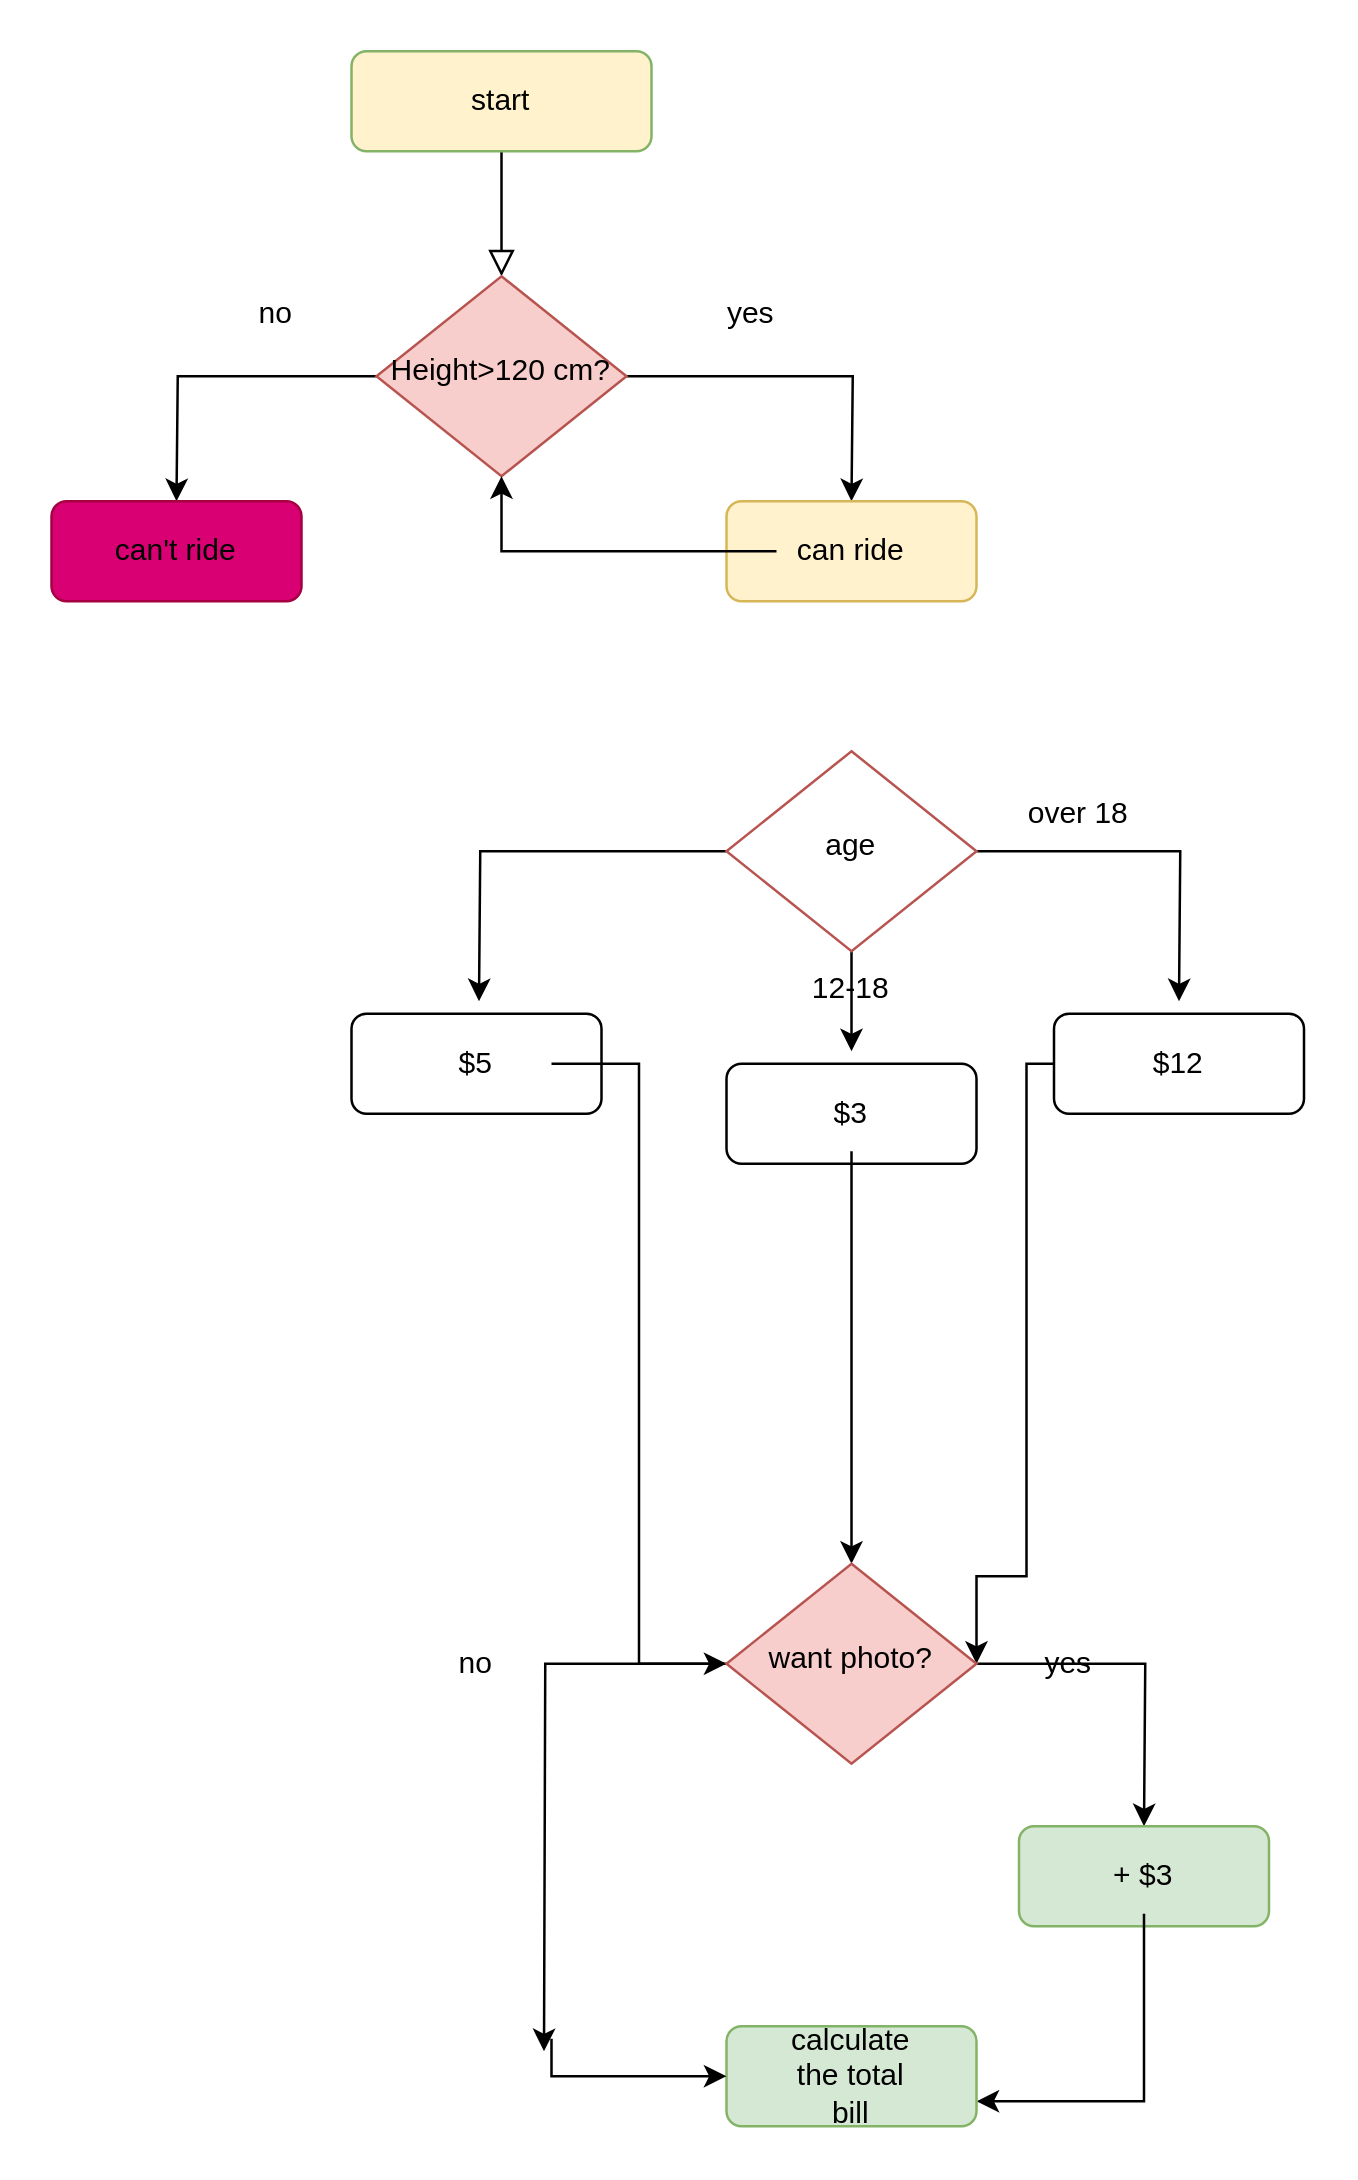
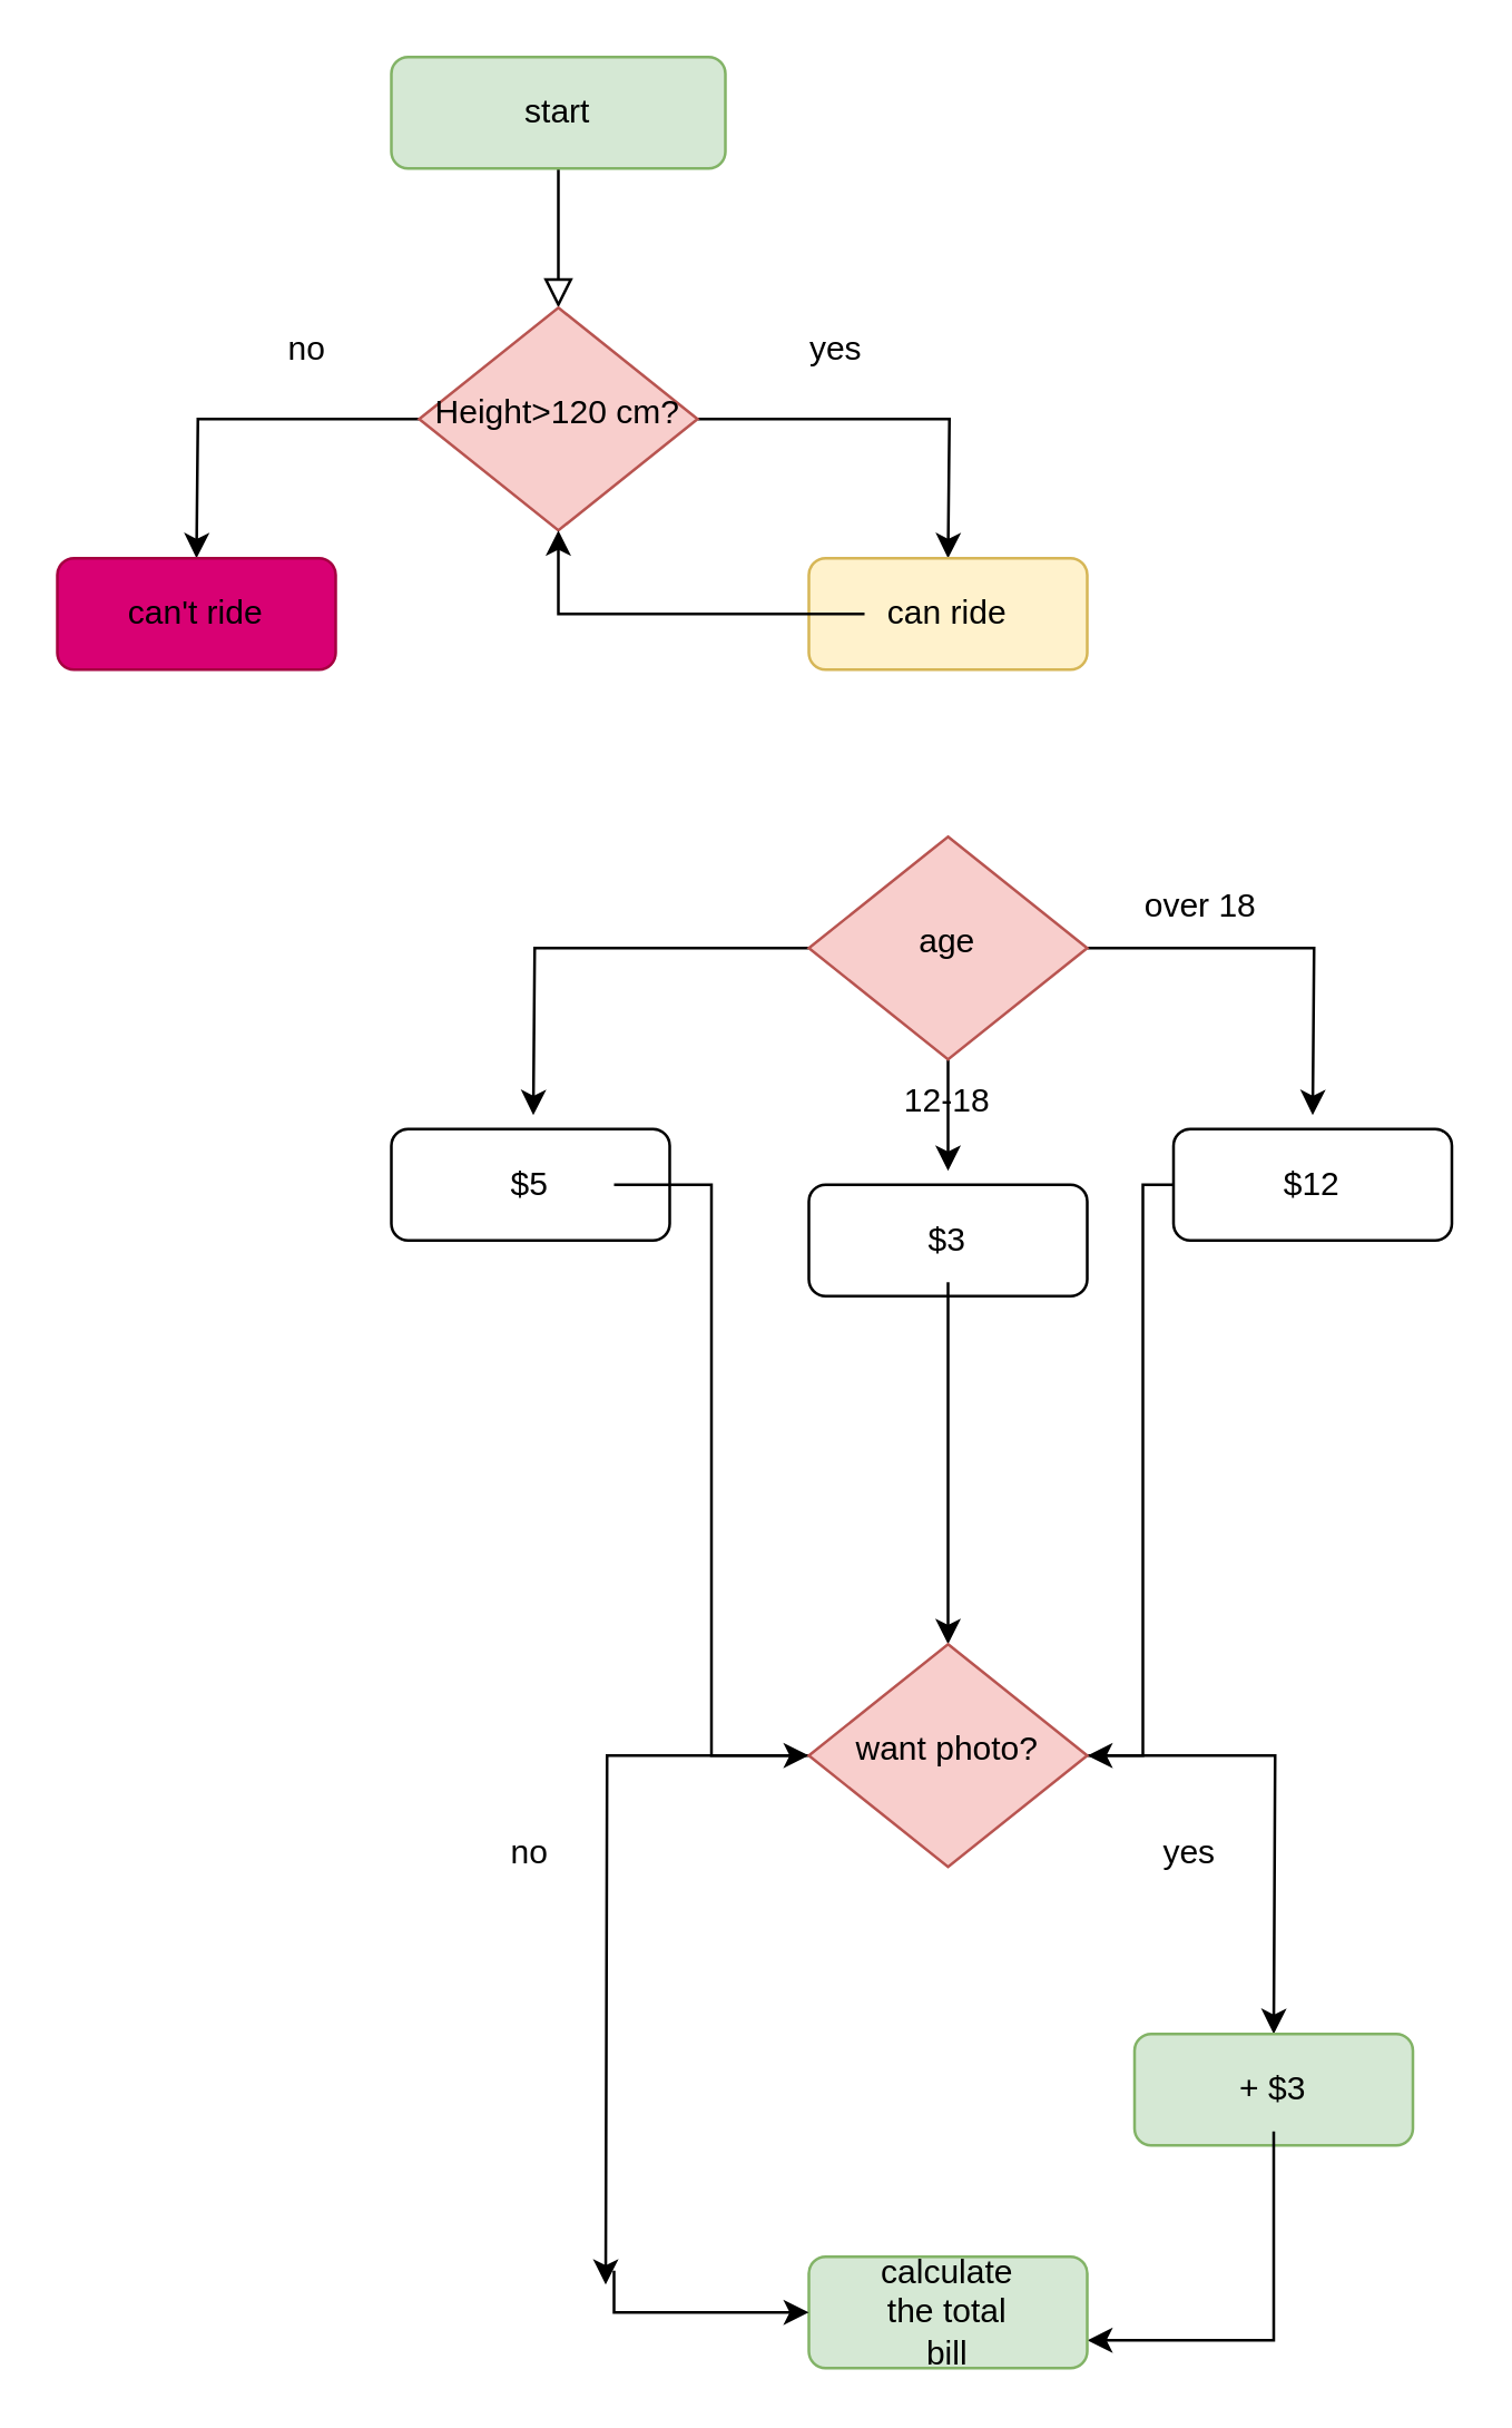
  <mxCell id="0" />
  <mxCell id="1" parent="0" />
  <mxCell id="2" value="" style="rounded=0;html=1;jettySize=auto;orthogonalLoop=1;fontSize=11;endArrow=block;endFill=0;endSize=8;strokeWidth=1;shadow=0;labelBackgroundColor=none;edgeStyle=orthogonalEdgeStyle;" parent="1" source="3" target="6" edge="1"><mxGeometry relative="1" as="geometry" /></mxCell>
- <mxCell id="3" value="start" style="rounded=1;whiteSpace=wrap;html=1;fontSize=12;glass=0;strokeWidth=1;shadow=0;fillColor=#fff2cc;strokeColor=#82b366;" parent="1" vertex="1"><mxGeometry x="140" y="20" width="120" height="40" as="geometry" /></mxCell>
+ <mxCell id="3" value="start" style="rounded=1;whiteSpace=wrap;html=1;fontSize=12;glass=0;strokeWidth=1;shadow=0;fillColor=#d5e8d4;strokeColor=#82b366;" parent="1" vertex="1"><mxGeometry x="140" y="20" width="120" height="40" as="geometry" /></mxCell>
  <mxCell id="4" value="" style="edgeStyle=orthogonalEdgeStyle;rounded=0;orthogonalLoop=1;jettySize=auto;html=1;" parent="1" source="6" edge="1"><mxGeometry relative="1" as="geometry"><mxPoint x="70" y="200" as="targetPoint" /></mxGeometry></mxCell>
  <mxCell id="5" style="edgeStyle=orthogonalEdgeStyle;rounded=0;orthogonalLoop=1;jettySize=auto;html=1;" parent="1" source="6" edge="1"><mxGeometry relative="1" as="geometry"><mxPoint x="340" y="200" as="targetPoint" /></mxGeometry></mxCell>
  <mxCell id="6" value="Height&amp;gt;120 cm?" style="rhombus;whiteSpace=wrap;html=1;shadow=0;fontFamily=Helvetica;fontSize=12;align=center;strokeWidth=1;spacing=6;spacingTop=-4;fillColor=#f8cecc;strokeColor=#b85450;" parent="1" vertex="1"><mxGeometry x="150" y="110" width="100" height="80" as="geometry" /></mxCell>
  <mxCell id="7" value="" style="rounded=1;whiteSpace=wrap;html=1;fillColor=#d80073;strokeColor=#A50040;fontColor=#ffffff;" parent="1" vertex="1"><mxGeometry x="20" y="200" width="100" height="40" as="geometry" /></mxCell>
  <mxCell id="8" value="" style="rounded=1;whiteSpace=wrap;html=1;fillColor=#fff2cc;strokeColor=#d6b656;" parent="1" vertex="1"><mxGeometry x="290" y="200" width="100" height="40" as="geometry" /></mxCell>
  <mxCell id="9" value="no" style="text;html=1;strokeColor=none;fillColor=none;align=center;verticalAlign=middle;whiteSpace=wrap;rounded=0;" parent="1" vertex="1"><mxGeometry x="80" y="110" width="60" height="30" as="geometry" /></mxCell>
  <mxCell id="10" value="yes" style="text;html=1;strokeColor=none;fillColor=none;align=center;verticalAlign=middle;whiteSpace=wrap;rounded=0;" parent="1" vertex="1"><mxGeometry x="270" y="110" width="60" height="30" as="geometry" /></mxCell>
  <mxCell id="11" value="can't ride" style="text;html=1;strokeColor=none;fillColor=none;align=center;verticalAlign=middle;whiteSpace=wrap;rounded=0;" parent="1" vertex="1"><mxGeometry x="40" y="205" width="60" height="30" as="geometry" /></mxCell>
  <mxCell id="12" value="" style="edgeStyle=orthogonalEdgeStyle;rounded=0;orthogonalLoop=1;jettySize=auto;html=1;" parent="1" source="13" target="6" edge="1"><mxGeometry relative="1" as="geometry" /></mxCell>
  <mxCell id="13" value="can ride" style="text;html=1;strokeColor=none;fillColor=none;align=center;verticalAlign=middle;whiteSpace=wrap;rounded=0;" parent="1" vertex="1"><mxGeometry x="310" y="205" width="60" height="30" as="geometry" /></mxCell>
  <mxCell id="14" style="edgeStyle=orthogonalEdgeStyle;rounded=0;orthogonalLoop=1;jettySize=auto;html=1;" parent="1" source="17" edge="1"><mxGeometry relative="1" as="geometry"><mxPoint x="191" y="400" as="targetPoint" /></mxGeometry></mxCell>
  <mxCell id="15" style="edgeStyle=orthogonalEdgeStyle;rounded=0;orthogonalLoop=1;jettySize=auto;html=1;" parent="1" source="17" edge="1"><mxGeometry relative="1" as="geometry"><mxPoint x="471" y="400" as="targetPoint" /></mxGeometry></mxCell>
  <mxCell id="16" style="edgeStyle=orthogonalEdgeStyle;rounded=0;orthogonalLoop=1;jettySize=auto;html=1;" parent="1" source="17" edge="1"><mxGeometry relative="1" as="geometry"><mxPoint x="340" y="420" as="targetPoint" /></mxGeometry></mxCell>
- <mxCell id="17" value="age" style="rhombus;whiteSpace=wrap;html=1;shadow=0;fontFamily=Helvetica;fontSize=12;align=center;strokeWidth=1;spacing=6;spacingTop=-4;fillColor=#ffffff;strokeColor=#b85450;" parent="1" vertex="1"><mxGeometry x="290" y="300" width="100" height="80" as="geometry" /></mxCell>
+ <mxCell id="17" value="age" style="rhombus;whiteSpace=wrap;html=1;shadow=0;fontFamily=Helvetica;fontSize=12;align=center;strokeWidth=1;spacing=6;spacingTop=-4;fillColor=#f8cecc;strokeColor=#b85450;" parent="1" vertex="1"><mxGeometry x="290" y="300" width="100" height="80" as="geometry" /></mxCell>
  <mxCell id="18" value="over 18" style="text;html=1;strokeColor=none;fillColor=none;align=center;verticalAlign=middle;whiteSpace=wrap;rounded=0;" parent="1" vertex="1"><mxGeometry x="401" y="310" width="60" height="30" as="geometry" /></mxCell>
  <mxCell id="19" value="" style="rounded=1;whiteSpace=wrap;html=1;" parent="1" vertex="1"><mxGeometry x="140" y="405" width="100" height="40" as="geometry" /></mxCell>
  <mxCell id="20" style="edgeStyle=orthogonalEdgeStyle;rounded=0;orthogonalLoop=1;jettySize=auto;html=1;entryX=0;entryY=0.5;entryDx=0;entryDy=0;" edge="1" parent="1" source="21" target="31"><mxGeometry relative="1" as="geometry"><mxPoint x="190" y="560" as="targetPoint" /></mxGeometry></mxCell>
  <mxCell id="21" value="$5" style="text;html=1;strokeColor=none;fillColor=none;align=center;verticalAlign=middle;whiteSpace=wrap;rounded=0;" parent="1" vertex="1"><mxGeometry x="160" y="410" width="60" height="30" as="geometry" /></mxCell>
  <mxCell id="22" style="edgeStyle=orthogonalEdgeStyle;rounded=0;orthogonalLoop=1;jettySize=auto;html=1;entryX=1;entryY=0.5;entryDx=0;entryDy=0;" edge="1" parent="1" source="23" target="31"><mxGeometry relative="1" as="geometry"><mxPoint x="437" y="620" as="targetPoint" /><Array as="points"><mxPoint x="410" y="425" /><mxPoint x="410" y="630" /></Array></mxGeometry></mxCell>
  <mxCell id="23" value="" style="rounded=1;whiteSpace=wrap;html=1;" parent="1" vertex="1"><mxGeometry x="421" y="405" width="100" height="40" as="geometry" /></mxCell>
  <mxCell id="24" value="$12" style="text;html=1;strokeColor=none;fillColor=none;align=center;verticalAlign=middle;whiteSpace=wrap;rounded=0;" parent="1" vertex="1"><mxGeometry x="441" y="410" width="60" height="30" as="geometry" /></mxCell>
  <mxCell id="25" value="" style="rounded=1;whiteSpace=wrap;html=1;" parent="1" vertex="1"><mxGeometry x="290" y="425" width="100" height="40" as="geometry" /></mxCell>
  <mxCell id="26" style="edgeStyle=orthogonalEdgeStyle;rounded=0;orthogonalLoop=1;jettySize=auto;html=1;entryX=0.5;entryY=0;entryDx=0;entryDy=0;" edge="1" parent="1" source="27" target="31"><mxGeometry relative="1" as="geometry"><mxPoint x="340" y="570" as="targetPoint" /></mxGeometry></mxCell>
  <mxCell id="27" value="$3" style="text;html=1;strokeColor=none;fillColor=none;align=center;verticalAlign=middle;whiteSpace=wrap;rounded=0;" parent="1" vertex="1"><mxGeometry x="310" y="430" width="60" height="30" as="geometry" /></mxCell>
  <mxCell id="28" value="12-18" style="text;html=1;strokeColor=none;fillColor=none;align=center;verticalAlign=middle;whiteSpace=wrap;rounded=0;" parent="1" vertex="1"><mxGeometry x="310" y="380" width="60" height="30" as="geometry" /></mxCell>
  <mxCell id="29" style="edgeStyle=orthogonalEdgeStyle;rounded=0;orthogonalLoop=1;jettySize=auto;html=1;" edge="1" parent="1" source="31"><mxGeometry relative="1" as="geometry"><mxPoint x="217" y="820" as="targetPoint" /></mxGeometry></mxCell>
  <mxCell id="30" style="edgeStyle=orthogonalEdgeStyle;rounded=0;orthogonalLoop=1;jettySize=auto;html=1;" edge="1" parent="1" source="31"><mxGeometry relative="1" as="geometry"><mxPoint x="457" y="730" as="targetPoint" /></mxGeometry></mxCell>
- <mxCell id="31" value="want photo?" style="rhombus;whiteSpace=wrap;html=1;shadow=0;fontFamily=Helvetica;fontSize=12;align=center;strokeWidth=1;spacing=6;spacingTop=-4;fillColor=#f8cecc;strokeColor=#b85450;" vertex="1" parent="1"><mxGeometry x="290" y="625" width="100" height="80" as="geometry" /></mxCell>
+ <mxCell id="31" value="want photo?" style="rhombus;whiteSpace=wrap;html=1;shadow=0;fontFamily=Helvetica;fontSize=12;align=center;strokeWidth=1;spacing=6;spacingTop=-4;fillColor=#f8cecc;strokeColor=#b85450;" vertex="1" parent="1"><mxGeometry x="290" y="590" width="100" height="80" as="geometry" /></mxCell>
  <mxCell id="32" value="no" style="text;html=1;strokeColor=none;fillColor=none;align=center;verticalAlign=middle;whiteSpace=wrap;rounded=0;" vertex="1" parent="1"><mxGeometry x="160" y="650" width="60" height="30" as="geometry" /></mxCell>
  <mxCell id="33" value="yes" style="text;html=1;strokeColor=none;fillColor=none;align=center;verticalAlign=middle;whiteSpace=wrap;rounded=0;" vertex="1" parent="1"><mxGeometry x="397" y="650" width="60" height="30" as="geometry" /></mxCell>
  <mxCell id="34" value="" style="rounded=1;whiteSpace=wrap;html=1;fillColor=#d5e8d4;strokeColor=#82b366;" vertex="1" parent="1"><mxGeometry x="407" y="730" width="100" height="40" as="geometry" /></mxCell>
  <mxCell id="35" style="edgeStyle=orthogonalEdgeStyle;rounded=0;orthogonalLoop=1;jettySize=auto;html=1;entryX=1;entryY=0.75;entryDx=0;entryDy=0;" edge="1" parent="1" source="36" target="37"><mxGeometry relative="1" as="geometry"><Array as="points"><mxPoint x="457" y="840" /></Array></mxGeometry></mxCell>
  <mxCell id="36" value="+ $3" style="text;html=1;strokeColor=none;fillColor=none;align=center;verticalAlign=middle;whiteSpace=wrap;rounded=0;" vertex="1" parent="1"><mxGeometry x="427" y="735" width="60" height="30" as="geometry" /></mxCell>
  <mxCell id="37" value="" style="rounded=1;whiteSpace=wrap;html=1;fillColor=#d5e8d4;strokeColor=#82b366;" vertex="1" parent="1"><mxGeometry x="290" y="810" width="100" height="40" as="geometry" /></mxCell>
  <mxCell id="38" value="calculate the total bill" style="text;html=1;strokeColor=none;fillColor=none;align=center;verticalAlign=middle;whiteSpace=wrap;rounded=0;" vertex="1" parent="1"><mxGeometry x="310" y="815" width="60" height="30" as="geometry" /></mxCell>
  <mxCell id="39" value="" style="endArrow=classic;html=1;rounded=0;edgeStyle=orthogonalEdgeStyle;" edge="1" parent="1" target="37"><mxGeometry width="50" height="50" relative="1" as="geometry"><mxPoint x="220" y="815" as="sourcePoint" /><mxPoint x="270" y="765" as="targetPoint" /><Array as="points"><mxPoint x="220" y="830" /></Array></mxGeometry></mxCell>
